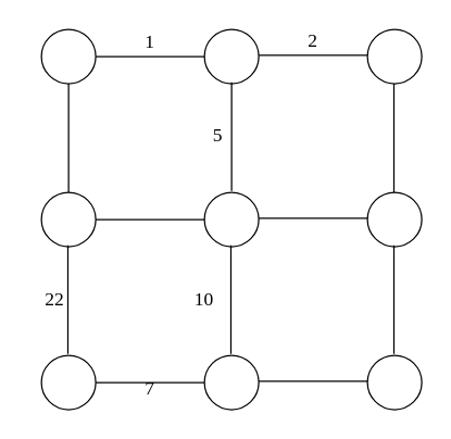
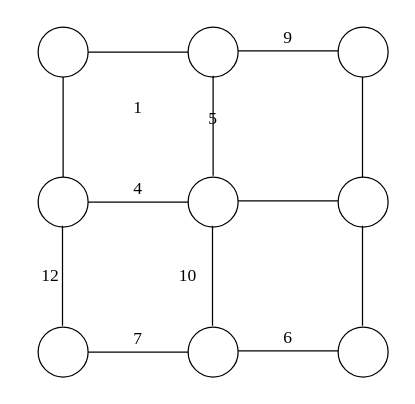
  <mxCell id="0" />
  <mxCell id="1" parent="0" />
  <mxCell id="2" value="" style="ellipse;whiteSpace=wrap;html=1;aspect=fixed;" parent="1" vertex="1"><mxGeometry x="30" y="21" width="40" height="40" as="geometry" /></mxCell>
  <mxCell id="3" value="" style="ellipse;whiteSpace=wrap;html=1;aspect=fixed;" parent="1" vertex="1"><mxGeometry x="150" y="21" width="40" height="40" as="geometry" /></mxCell>
  <mxCell id="4" value="" style="ellipse;whiteSpace=wrap;html=1;aspect=fixed;" parent="1" vertex="1"><mxGeometry x="270" y="21" width="40" height="40" as="geometry" /></mxCell>
  <mxCell id="5" value="" style="ellipse;whiteSpace=wrap;html=1;aspect=fixed;" parent="1" vertex="1"><mxGeometry x="270" y="141" width="40" height="40" as="geometry" /></mxCell>
  <mxCell id="6" value="" style="ellipse;whiteSpace=wrap;html=1;aspect=fixed;" parent="1" vertex="1"><mxGeometry x="150" y="141" width="40" height="40" as="geometry" /></mxCell>
  <mxCell id="7" value="" style="ellipse;whiteSpace=wrap;html=1;aspect=fixed;" parent="1" vertex="1"><mxGeometry x="30" y="141" width="40" height="40" as="geometry" /></mxCell>
  <mxCell id="8" value="" style="ellipse;whiteSpace=wrap;html=1;aspect=fixed;" parent="1" vertex="1"><mxGeometry x="270" y="261" width="40" height="40" as="geometry" /></mxCell>
  <mxCell id="9" value="" style="ellipse;whiteSpace=wrap;html=1;aspect=fixed;" parent="1" vertex="1"><mxGeometry x="150" y="261" width="40" height="40" as="geometry" /></mxCell>
  <mxCell id="10" value="" style="ellipse;whiteSpace=wrap;html=1;aspect=fixed;" parent="1" vertex="1"><mxGeometry x="30" y="261" width="40" height="40" as="geometry" /></mxCell>
  <mxCell id="11" value="" style="endArrow=none;html=1;exitX=1;exitY=0.5;exitDx=0;exitDy=0;entryX=0;entryY=0.5;entryDx=0;entryDy=0;verticalAlign=bottom;" parent="1" source="2" target="3" edge="1"><mxGeometry width="50" height="50" relative="1" as="geometry"><mxPoint x="90" y="61" as="sourcePoint" /><mxPoint x="140" y="11" as="targetPoint" /></mxGeometry></mxCell>
  <mxCell id="12" value="" style="endArrow=none;html=1;entryX=0.5;entryY=1;entryDx=0;entryDy=0;exitX=0.5;exitY=0;exitDx=0;exitDy=0;fontFamily=cm;fontSize=14;labelPosition=left;verticalLabelPosition=middle;align=right;verticalAlign=middle;spacingLeft=5;" parent="1" source="7" target="2" edge="1"><mxGeometry width="50" height="50" relative="1" as="geometry"><mxPoint x="30" y="371" as="sourcePoint" /><mxPoint x="80" y="321" as="targetPoint" /></mxGeometry></mxCell>
- <mxCell id="13" value="1" style="text;html=1;strokeColor=none;fillColor=none;align=center;verticalAlign=middle;whiteSpace=wrap;rounded=0;fontFamily=cm;fontSize=14;" parent="1" vertex="1"><mxGeometry x="90" y="21" width="40" height="20" as="geometry" /></mxCell>
+ <mxCell id="13" value="1" style="text;html=1;strokeColor=none;fillColor=none;align=center;verticalAlign=middle;whiteSpace=wrap;rounded=0;fontFamily=cm;fontSize=14;" parent="1" vertex="1"><mxGeometry x="90" y="76" width="40" height="20" as="geometry" /></mxCell>
  <mxCell id="14" value="" style="endArrow=none;html=1;exitX=1;exitY=0.5;exitDx=0;exitDy=0;entryX=0;entryY=0.5;entryDx=0;entryDy=0;verticalAlign=bottom;" parent="1" edge="1"><mxGeometry width="50" height="50" relative="1" as="geometry"><mxPoint x="70" y="161" as="sourcePoint" /><mxPoint x="150" y="161" as="targetPoint" /></mxGeometry></mxCell>
+ <mxCell id="15" value="4" style="text;html=1;strokeColor=none;fillColor=none;align=center;verticalAlign=middle;whiteSpace=wrap;rounded=0;fontFamily=cm;fontSize=14;" parent="1" vertex="1"><mxGeometry x="90" y="141" width="40" height="20" as="geometry" /></mxCell>
  <mxCell id="16" value="" style="endArrow=none;html=1;exitX=1;exitY=0.5;exitDx=0;exitDy=0;entryX=0;entryY=0.5;entryDx=0;entryDy=0;verticalAlign=bottom;" parent="1" edge="1"><mxGeometry width="50" height="50" relative="1" as="geometry"><mxPoint x="70" y="281" as="sourcePoint" /><mxPoint x="150" y="281" as="targetPoint" /></mxGeometry></mxCell>
- <mxCell id="17" value="7" style="text;html=1;strokeColor=none;fillColor=none;align=center;verticalAlign=middle;whiteSpace=wrap;rounded=0;fontFamily=cm;fontSize=14;" parent="1" vertex="1"><mxGeometry x="90" y="276" width="40" height="20" as="geometry" /></mxCell>
+ <mxCell id="17" value="7" style="text;html=1;strokeColor=none;fillColor=none;align=center;verticalAlign=middle;whiteSpace=wrap;rounded=0;fontFamily=cm;fontSize=14;" parent="1" vertex="1"><mxGeometry x="90" y="261" width="40" height="20" as="geometry" /></mxCell>
  <mxCell id="18" value="" style="endArrow=none;html=1;exitX=1;exitY=0.5;exitDx=0;exitDy=0;entryX=0;entryY=0.5;entryDx=0;entryDy=0;verticalAlign=bottom;" parent="1" edge="1"><mxGeometry width="50" height="50" relative="1" as="geometry"><mxPoint x="190" y="40" as="sourcePoint" /><mxPoint x="270" y="40" as="targetPoint" /></mxGeometry></mxCell>
- <mxCell id="19" value="2" style="text;html=1;strokeColor=none;fillColor=none;align=center;verticalAlign=middle;whiteSpace=wrap;rounded=0;fontFamily=cm;fontSize=14;" parent="1" vertex="1"><mxGeometry x="210" y="20" width="40" height="20" as="geometry" /></mxCell>
+ <mxCell id="19" value="9" style="text;html=1;strokeColor=none;fillColor=none;align=center;verticalAlign=middle;whiteSpace=wrap;rounded=0;fontFamily=cm;fontSize=14;" parent="1" vertex="1"><mxGeometry x="210" y="20" width="40" height="20" as="geometry" /></mxCell>
  <mxCell id="20" value="" style="endArrow=none;html=1;exitX=1;exitY=0.5;exitDx=0;exitDy=0;entryX=0;entryY=0.5;entryDx=0;entryDy=0;verticalAlign=bottom;" parent="1" edge="1"><mxGeometry width="50" height="50" relative="1" as="geometry"><mxPoint x="190" y="160" as="sourcePoint" /><mxPoint x="270" y="160" as="targetPoint" /></mxGeometry></mxCell>
  <mxCell id="21" value="" style="endArrow=none;html=1;exitX=1;exitY=0.5;exitDx=0;exitDy=0;entryX=0;entryY=0.5;entryDx=0;entryDy=0;verticalAlign=bottom;" parent="1" edge="1"><mxGeometry width="50" height="50" relative="1" as="geometry"><mxPoint x="190" y="280" as="sourcePoint" /><mxPoint x="270" y="280" as="targetPoint" /></mxGeometry></mxCell>
+ <mxCell id="22" value="6" style="text;html=1;strokeColor=none;fillColor=none;align=center;verticalAlign=middle;whiteSpace=wrap;rounded=0;fontFamily=cm;fontSize=14;" parent="1" vertex="1"><mxGeometry x="210" y="260" width="40" height="20" as="geometry" /></mxCell>
  <mxCell id="23" value="" style="endArrow=none;html=1;entryX=0.5;entryY=1;entryDx=0;entryDy=0;exitX=0.5;exitY=0;exitDx=0;exitDy=0;fontFamily=cm;fontSize=14;labelPosition=left;verticalLabelPosition=middle;align=right;verticalAlign=middle;spacingLeft=5;" parent="1" edge="1"><mxGeometry width="50" height="50" relative="1" as="geometry"><mxPoint x="170" y="140" as="sourcePoint" /><mxPoint x="170" y="60" as="targetPoint" /></mxGeometry></mxCell>
- <mxCell id="24" value="5" style="text;html=1;strokeColor=none;fillColor=none;align=center;verticalAlign=middle;whiteSpace=wrap;rounded=0;fontFamily=cm;fontSize=14;" parent="1" vertex="1"><mxGeometry x="140" y="90" width="40" height="20" as="geometry" /></mxCell>
+ <mxCell id="24" value="5" style="text;html=1;strokeColor=none;fillColor=none;align=center;verticalAlign=middle;whiteSpace=wrap;rounded=0;fontFamily=cm;fontSize=14;" parent="1" vertex="1"><mxGeometry x="150" y="85" width="40" height="20" as="geometry" /></mxCell>
  <mxCell id="25" value="" style="endArrow=none;html=1;entryX=0.5;entryY=1;entryDx=0;entryDy=0;exitX=0.5;exitY=0;exitDx=0;exitDy=0;fontFamily=cm;fontSize=14;labelPosition=left;verticalLabelPosition=middle;align=right;verticalAlign=middle;spacingLeft=5;" parent="1" edge="1"><mxGeometry width="50" height="50" relative="1" as="geometry"><mxPoint x="289.5" y="141" as="sourcePoint" /><mxPoint x="289.5" y="61" as="targetPoint" /></mxGeometry></mxCell>
  <mxCell id="26" value="" style="endArrow=none;html=1;entryX=0.5;entryY=1;entryDx=0;entryDy=0;exitX=0.5;exitY=0;exitDx=0;exitDy=0;fontFamily=cm;fontSize=14;labelPosition=left;verticalLabelPosition=middle;align=right;verticalAlign=middle;spacingLeft=5;" parent="1" edge="1"><mxGeometry width="50" height="50" relative="1" as="geometry"><mxPoint x="49.5" y="260" as="sourcePoint" /><mxPoint x="49.5" y="180" as="targetPoint" /></mxGeometry></mxCell>
- <mxCell id="27" value="22" style="text;html=1;strokeColor=none;fillColor=none;align=center;verticalAlign=middle;whiteSpace=wrap;rounded=0;fontFamily=cm;fontSize=14;" parent="1" vertex="1"><mxGeometry x="20" y="211" width="40" height="20" as="geometry" /></mxCell>
+ <mxCell id="27" value="12" style="text;html=1;strokeColor=none;fillColor=none;align=center;verticalAlign=middle;whiteSpace=wrap;rounded=0;fontFamily=cm;fontSize=14;" parent="1" vertex="1"><mxGeometry x="20" y="211" width="40" height="20" as="geometry" /></mxCell>
  <mxCell id="28" value="" style="endArrow=none;html=1;entryX=0.5;entryY=1;entryDx=0;entryDy=0;exitX=0.5;exitY=0;exitDx=0;exitDy=0;fontFamily=cm;fontSize=14;labelPosition=left;verticalLabelPosition=middle;align=right;verticalAlign=middle;spacingLeft=5;" parent="1" edge="1"><mxGeometry width="50" height="50" relative="1" as="geometry"><mxPoint x="169.5" y="260" as="sourcePoint" /><mxPoint x="169.5" y="180" as="targetPoint" /></mxGeometry></mxCell>
  <mxCell id="29" value="" style="endArrow=none;html=1;entryX=0.5;entryY=1;entryDx=0;entryDy=0;exitX=0.5;exitY=0;exitDx=0;exitDy=0;fontFamily=cm;fontSize=14;labelPosition=left;verticalLabelPosition=middle;align=right;verticalAlign=middle;spacingLeft=5;" parent="1" edge="1"><mxGeometry width="50" height="50" relative="1" as="geometry"><mxPoint x="289.5" y="260" as="sourcePoint" /><mxPoint x="289.5" y="180" as="targetPoint" /></mxGeometry></mxCell>
  <mxCell id="30" value="10" style="text;html=1;strokeColor=none;fillColor=none;align=center;verticalAlign=middle;whiteSpace=wrap;rounded=0;fontFamily=cm;fontSize=14;" parent="1" vertex="1"><mxGeometry x="130" y="211" width="40" height="20" as="geometry" /></mxCell>
